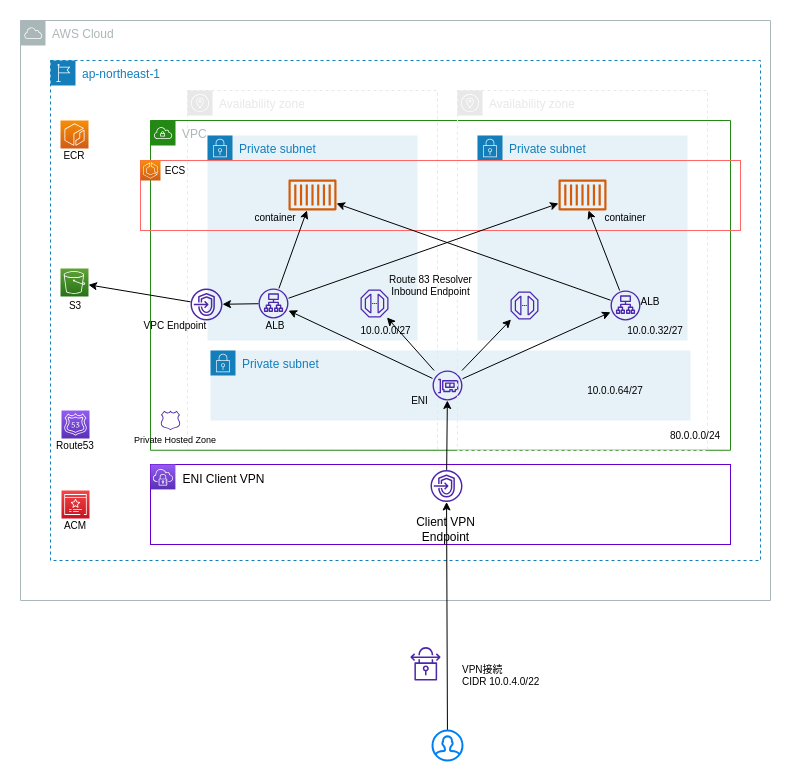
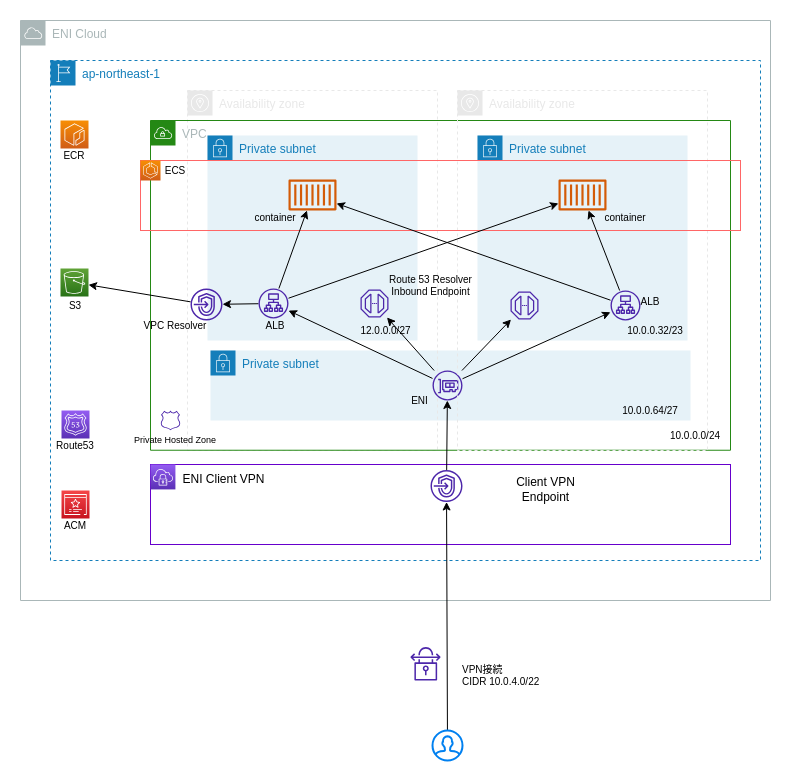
  <mxCell id="0" />
  <mxCell id="1" parent="0" />
  <mxCell id="2" value="Private subnet" style="points=[[0,0],[0.25,0],[0.5,0],[0.75,0],[1,0],[1,0.25],[1,0.5],[1,0.75],[1,1],[0.75,1],[0.5,1],[0.25,1],[0,1],[0,0.75],[0,0.5],[0,0.25]];outlineConnect=0;gradientColor=none;html=1;whiteSpace=wrap;fontSize=12;fontStyle=0;container=1;pointerEvents=0;collapsible=0;recursiveResize=0;shape=mxgraph.aws4.group;grIcon=mxgraph.aws4.group_security_group;grStroke=0;strokeColor=#147EBA;fillColor=#E6F2F8;verticalAlign=top;align=left;spacingLeft=30;fontColor=#147EBA;dashed=0;labelBackgroundColor=none;" parent="1" vertex="1"><mxGeometry x="210" y="350" width="480" height="70" as="geometry" /></mxCell>
- <mxCell id="3" value="AWS Cloud" style="sketch=0;outlineConnect=0;gradientColor=none;html=1;whiteSpace=wrap;fontSize=12;fontStyle=0;shape=mxgraph.aws4.group;grIcon=mxgraph.aws4.group_aws_cloud;strokeColor=#AAB7B8;fillColor=none;verticalAlign=top;align=left;spacingLeft=30;fontColor=#AAB7B8;dashed=0;" parent="1" vertex="1"><mxGeometry x="20" y="20" width="750" height="580" as="geometry" /></mxCell>
+ <mxCell id="3" value="ENI Cloud" style="sketch=0;outlineConnect=0;gradientColor=none;html=1;whiteSpace=wrap;fontSize=12;fontStyle=0;shape=mxgraph.aws4.group;grIcon=mxgraph.aws4.group_aws_cloud;strokeColor=#AAB7B8;fillColor=none;verticalAlign=top;align=left;spacingLeft=30;fontColor=#AAB7B8;dashed=0;" parent="1" vertex="1"><mxGeometry x="20" y="20" width="750" height="580" as="geometry" /></mxCell>
  <mxCell id="4" value="ap-northeast-1" style="points=[[0,0],[0.25,0],[0.5,0],[0.75,0],[1,0],[1,0.25],[1,0.5],[1,0.75],[1,1],[0.75,1],[0.5,1],[0.25,1],[0,1],[0,0.75],[0,0.5],[0,0.25]];outlineConnect=0;gradientColor=none;html=1;whiteSpace=wrap;fontSize=12;fontStyle=0;container=1;pointerEvents=0;collapsible=0;recursiveResize=0;shape=mxgraph.aws4.group;grIcon=mxgraph.aws4.group_region;strokeColor=#147EBA;fillColor=none;verticalAlign=top;align=left;spacingLeft=30;fontColor=#147EBA;dashed=1;" parent="1" vertex="1"><mxGeometry x="50" y="60" width="710" height="500" as="geometry" /></mxCell>
  <mxCell id="5" value="Availability zone" style="sketch=0;outlineConnect=0;gradientColor=none;html=1;whiteSpace=wrap;fontSize=12;fontStyle=0;shape=mxgraph.aws4.group;grIcon=mxgraph.aws4.group_availability_zone;strokeColor=#E8E8E8;fillColor=none;verticalAlign=top;align=left;spacingLeft=30;fontColor=#E8E8E8;dashed=1;" parent="4" vertex="1"><mxGeometry x="137" y="30" width="250" height="360" as="geometry" /></mxCell>
  <mxCell id="6" value="VPC" style="points=[[0,0],[0.25,0],[0.5,0],[0.75,0],[1,0],[1,0.25],[1,0.5],[1,0.75],[1,1],[0.75,1],[0.5,1],[0.25,1],[0,1],[0,0.75],[0,0.5],[0,0.25]];outlineConnect=0;gradientColor=none;html=1;whiteSpace=wrap;fontSize=12;fontStyle=0;container=1;pointerEvents=0;collapsible=0;recursiveResize=0;shape=mxgraph.aws4.group;grIcon=mxgraph.aws4.group_vpc;strokeColor=#248814;fillColor=none;verticalAlign=top;align=left;spacingLeft=30;fontColor=#AAB7B8;dashed=0;labelBackgroundColor=none;" parent="4" vertex="1"><mxGeometry x="100" y="60" width="580" height="329.74" as="geometry" /></mxCell>
  <mxCell id="7" value="" style="sketch=0;outlineConnect=0;fontColor=#232F3E;gradientColor=none;fillColor=#4D27AA;strokeColor=none;dashed=0;verticalLabelPosition=bottom;verticalAlign=top;align=center;html=1;fontSize=12;fontStyle=0;aspect=fixed;pointerEvents=1;shape=mxgraph.aws4.elastic_network_interface;" vertex="1" parent="6"><mxGeometry x="282" y="250" width="30" height="30" as="geometry" /></mxCell>
  <mxCell id="8" value="" style="sketch=0;outlineConnect=0;fontColor=#232F3E;gradientColor=none;fillColor=#4D27AA;strokeColor=none;dashed=0;verticalLabelPosition=bottom;verticalAlign=top;align=center;html=1;fontSize=12;fontStyle=0;aspect=fixed;pointerEvents=1;shape=mxgraph.aws4.hosted_zone;" vertex="1" parent="6"><mxGeometry x="10" y="290" width="20" height="19.74" as="geometry" /></mxCell>
  <mxCell id="9" value="Availability zone" style="sketch=0;outlineConnect=0;gradientColor=none;html=1;whiteSpace=wrap;fontSize=12;fontStyle=0;shape=mxgraph.aws4.group;grIcon=mxgraph.aws4.group_availability_zone;strokeColor=#E8E8E8;fillColor=none;verticalAlign=top;align=left;spacingLeft=30;fontColor=#E8E8E8;dashed=1;" parent="4" vertex="1"><mxGeometry x="407" y="30" width="250" height="360" as="geometry" /></mxCell>
  <mxCell id="10" value="Private subnet" style="points=[[0,0],[0.25,0],[0.5,0],[0.75,0],[1,0],[1,0.25],[1,0.5],[1,0.75],[1,1],[0.75,1],[0.5,1],[0.25,1],[0,1],[0,0.75],[0,0.5],[0,0.25]];outlineConnect=0;gradientColor=none;html=1;whiteSpace=wrap;fontSize=12;fontStyle=0;container=1;pointerEvents=0;collapsible=0;recursiveResize=0;shape=mxgraph.aws4.group;grIcon=mxgraph.aws4.group_security_group;grStroke=0;strokeColor=#147EBA;fillColor=#E6F2F8;verticalAlign=top;align=left;spacingLeft=30;fontColor=#147EBA;dashed=0;" parent="4" vertex="1"><mxGeometry x="157" y="75" width="210" height="205" as="geometry" /></mxCell>
  <mxCell id="11" value="ALB" style="text;html=1;strokeColor=none;fillColor=none;align=center;verticalAlign=middle;whiteSpace=wrap;rounded=0;fontColor=#000000;fontSize=10;" parent="10" vertex="1"><mxGeometry x="48" y="177.5" width="40" height="25" as="geometry" /></mxCell>
  <mxCell id="12" value="" style="rounded=0;whiteSpace=wrap;html=1;fillColor=none;strokeColor=#6600CC;fontSize=10;" parent="4" vertex="1"><mxGeometry x="100" y="404" width="580" height="80" as="geometry" /></mxCell>
  <mxCell id="13" value="" style="sketch=0;outlineConnect=0;fontColor=#232F3E;gradientColor=none;fillColor=#4D27AA;strokeColor=none;dashed=0;verticalLabelPosition=bottom;verticalAlign=top;align=center;html=1;fontSize=12;fontStyle=0;aspect=fixed;pointerEvents=1;shape=mxgraph.aws4.endpoints;" parent="12" vertex="1"><mxGeometry x="279.996" y="5.48" width="32.001" height="32.001" as="geometry" /></mxCell>
  <mxCell id="14" value="" style="sketch=0;points=[[0,0,0],[0.25,0,0],[0.5,0,0],[0.75,0,0],[1,0,0],[0,1,0],[0.25,1,0],[0.5,1,0],[0.75,1,0],[1,1,0],[0,0.25,0],[0,0.5,0],[0,0.75,0],[1,0.25,0],[1,0.5,0],[1,0.75,0]];outlineConnect=0;fontColor=#232F3E;gradientColor=#945DF2;gradientDirection=north;fillColor=#5A30B5;strokeColor=#ffffff;dashed=0;verticalLabelPosition=bottom;verticalAlign=top;align=center;html=1;fontSize=12;fontStyle=0;aspect=fixed;shape=mxgraph.aws4.resourceIcon;resIcon=mxgraph.aws4.client_vpn;" parent="12" vertex="1"><mxGeometry x="-0.004" width="24.923" height="24.923" as="geometry" /></mxCell>
  <mxCell id="15" value="ENI Client VPN" style="text;html=1;strokeColor=none;fillColor=none;align=center;verticalAlign=middle;whiteSpace=wrap;rounded=0;fontColor=#000000;" parent="12" vertex="1"><mxGeometry x="26.77" width="93.23" height="30" as="geometry" /></mxCell>
- <mxCell id="16" value="Client VPN Endpoint" style="text;html=1;strokeColor=none;fillColor=none;align=center;verticalAlign=middle;whiteSpace=wrap;rounded=0;fontColor=#000000;" parent="12" vertex="1"><mxGeometry x="242.462" y="50" width="107.077" height="30" as="geometry" /></mxCell>
+ <mxCell id="16" value="Client VPN Endpoint" style="text;html=1;strokeColor=none;fillColor=none;align=center;verticalAlign=middle;whiteSpace=wrap;rounded=0;fontColor=#000000;" parent="12" vertex="1"><mxGeometry x="342.462" y="10" width="107.077" height="30" as="geometry" /></mxCell>
  <mxCell id="17" value="Private subnet" style="points=[[0,0],[0.25,0],[0.5,0],[0.75,0],[1,0],[1,0.25],[1,0.5],[1,0.75],[1,1],[0.75,1],[0.5,1],[0.25,1],[0,1],[0,0.75],[0,0.5],[0,0.25]];outlineConnect=0;gradientColor=none;html=1;whiteSpace=wrap;fontSize=12;fontStyle=0;container=1;pointerEvents=0;collapsible=0;recursiveResize=0;shape=mxgraph.aws4.group;grIcon=mxgraph.aws4.group_security_group;grStroke=0;strokeColor=#147EBA;fillColor=#E6F2F8;verticalAlign=top;align=left;spacingLeft=30;fontColor=#147EBA;dashed=0;" parent="4" vertex="1"><mxGeometry x="427" y="75" width="210" height="205" as="geometry" /></mxCell>
  <mxCell id="18" value="" style="sketch=0;outlineConnect=0;fontColor=#232F3E;gradientColor=none;fillColor=#4D27AA;strokeColor=none;dashed=0;verticalLabelPosition=bottom;verticalAlign=top;align=center;html=1;fontSize=12;fontStyle=0;aspect=fixed;pointerEvents=1;shape=mxgraph.aws4.endpoint;" vertex="1" parent="17"><mxGeometry x="33.0" y="156" width="28" height="28" as="geometry" /></mxCell>
  <mxCell id="19" value="" style="rounded=0;whiteSpace=wrap;html=1;labelBackgroundColor=none;strokeColor=#FF6666;fontColor=#000000;fillColor=none;" parent="4" vertex="1"><mxGeometry x="90" y="100" width="600" height="70" as="geometry" /></mxCell>
  <mxCell id="20" value="" style="sketch=0;points=[[0,0,0],[0.25,0,0],[0.5,0,0],[0.75,0,0],[1,0,0],[0,1,0],[0.25,1,0],[0.5,1,0],[0.75,1,0],[1,1,0],[0,0.25,0],[0,0.5,0],[0,0.75,0],[1,0.25,0],[1,0.5,0],[1,0.75,0]];outlineConnect=0;fontColor=#232F3E;gradientColor=#F78E04;gradientDirection=north;fillColor=#D05C17;strokeColor=#ffffff;dashed=0;verticalLabelPosition=bottom;verticalAlign=top;align=center;html=1;fontSize=12;fontStyle=0;aspect=fixed;shape=mxgraph.aws4.resourceIcon;resIcon=mxgraph.aws4.ecs;labelBackgroundColor=none;" parent="4" vertex="1"><mxGeometry x="90" y="100" width="20" height="20" as="geometry" /></mxCell>
  <mxCell id="21" value="ECS" style="text;html=1;strokeColor=none;fillColor=none;align=center;verticalAlign=middle;whiteSpace=wrap;rounded=0;fontColor=#000000;fontSize=10;" parent="4" vertex="1"><mxGeometry x="110" y="100" width="30" height="20" as="geometry" /></mxCell>
  <mxCell id="22" value="" style="sketch=0;outlineConnect=0;fontColor=#232F3E;gradientColor=none;fillColor=#D45B07;strokeColor=none;dashed=0;verticalLabelPosition=bottom;verticalAlign=top;align=center;html=1;fontSize=12;fontStyle=0;aspect=fixed;pointerEvents=1;shape=mxgraph.aws4.container_1;labelBackgroundColor=none;" parent="4" vertex="1"><mxGeometry x="238" y="119" width="48" height="31" as="geometry" /></mxCell>
  <mxCell id="23" value="" style="sketch=0;outlineConnect=0;fontColor=#232F3E;gradientColor=none;fillColor=#D45B07;strokeColor=none;dashed=0;verticalLabelPosition=bottom;verticalAlign=top;align=center;html=1;fontSize=12;fontStyle=0;aspect=fixed;pointerEvents=1;shape=mxgraph.aws4.container_1;labelBackgroundColor=none;" parent="4" vertex="1"><mxGeometry x="508" y="119" width="48" height="31" as="geometry" /></mxCell>
  <mxCell id="24" value="S3" style="text;html=1;strokeColor=none;fillColor=none;align=center;verticalAlign=middle;whiteSpace=wrap;rounded=0;fontColor=#000000;fontSize=10;" parent="4" vertex="1"><mxGeometry x="5" y="230" width="40" height="30" as="geometry" /></mxCell>
- <mxCell id="25" value="VPC Endpoint" style="text;html=1;strokeColor=none;fillColor=none;align=center;verticalAlign=middle;whiteSpace=wrap;rounded=0;fontColor=#000000;fontSize=10;" parent="4" vertex="1"><mxGeometry x="85" y="250" width="80" height="30" as="geometry" /></mxCell>
- <mxCell id="26" value="80.0.0.0/24" style="text;html=1;strokeColor=none;fillColor=none;align=center;verticalAlign=middle;whiteSpace=wrap;rounded=0;fontColor=#000000;fontSize=10;" parent="4" vertex="1"><mxGeometry x="610" y="370" width="70" height="10" as="geometry" /></mxCell>
- <mxCell id="27" value="10.0.0.32/27" style="text;html=1;strokeColor=none;fillColor=none;align=center;verticalAlign=middle;whiteSpace=wrap;rounded=0;fontColor=#000000;fontSize=10;" parent="4" vertex="1"><mxGeometry x="570" y="260" width="70" height="20" as="geometry" /></mxCell>
- <mxCell id="28" value="10.0.0.0/27" style="text;html=1;strokeColor=none;fillColor=none;align=center;verticalAlign=middle;whiteSpace=wrap;rounded=0;fontColor=#000000;fontSize=10;" parent="4" vertex="1"><mxGeometry x="304" y="260" width="63" height="20" as="geometry" /></mxCell>
+ <mxCell id="25" value="VPC Resolver" style="text;html=1;strokeColor=none;fillColor=none;align=center;verticalAlign=middle;whiteSpace=wrap;rounded=0;fontColor=#000000;fontSize=10;" parent="4" vertex="1"><mxGeometry x="85" y="250" width="80" height="30" as="geometry" /></mxCell>
+ <mxCell id="26" value="10.0.0.0/24" style="text;html=1;strokeColor=none;fillColor=none;align=center;verticalAlign=middle;whiteSpace=wrap;rounded=0;fontColor=#000000;fontSize=10;" parent="4" vertex="1"><mxGeometry x="610" y="370" width="70" height="10" as="geometry" /></mxCell>
+ <mxCell id="27" value="10.0.0.32/23" style="text;html=1;strokeColor=none;fillColor=none;align=center;verticalAlign=middle;whiteSpace=wrap;rounded=0;fontColor=#000000;fontSize=10;" parent="4" vertex="1"><mxGeometry x="570" y="260" width="70" height="20" as="geometry" /></mxCell>
+ <mxCell id="28" value="12.0.0.0/27" style="text;html=1;strokeColor=none;fillColor=none;align=center;verticalAlign=middle;whiteSpace=wrap;rounded=0;fontColor=#000000;fontSize=10;" parent="4" vertex="1"><mxGeometry x="304" y="260" width="63" height="20" as="geometry" /></mxCell>
  <mxCell id="29" style="edgeStyle=none;html=1;strokeColor=#000000;fontColor=#000000;" parent="4" source="45" target="22" edge="1"><mxGeometry relative="1" as="geometry" /></mxCell>
  <mxCell id="30" style="edgeStyle=none;html=1;strokeColor=#000000;fontColor=#000000;" parent="4" source="45" target="23" edge="1"><mxGeometry relative="1" as="geometry" /></mxCell>
- <mxCell id="31" value="10.0.0.64/27" style="text;html=1;strokeColor=none;fillColor=none;align=center;verticalAlign=middle;whiteSpace=wrap;rounded=0;fontColor=#000000;fontSize=10;" parent="4" vertex="1"><mxGeometry x="525" y="320" width="80" height="20" as="geometry" /></mxCell>
+ <mxCell id="31" value="10.0.0.64/27" style="text;html=1;strokeColor=none;fillColor=none;align=center;verticalAlign=middle;whiteSpace=wrap;rounded=0;fontColor=#000000;fontSize=10;" parent="4" vertex="1"><mxGeometry x="560" y="340" width="80" height="20" as="geometry" /></mxCell>
  <mxCell id="32" style="edgeStyle=none;html=1;strokeColor=#000000;fontColor=#000000;" parent="4" source="45" target="35" edge="1"><mxGeometry relative="1" as="geometry" /></mxCell>
  <mxCell id="33" style="edgeStyle=none;html=1;strokeColor=#000000;" edge="1" parent="4" source="13" target="7"><mxGeometry relative="1" as="geometry" /></mxCell>
  <mxCell id="34" value="ENI" style="text;html=1;strokeColor=none;fillColor=none;align=center;verticalAlign=middle;whiteSpace=wrap;rounded=0;fontColor=#000000;fontSize=10;" vertex="1" parent="4"><mxGeometry x="352" y="330" width="35" height="20" as="geometry" /></mxCell>
  <mxCell id="35" value="" style="sketch=0;outlineConnect=0;fontColor=#232F3E;gradientColor=none;fillColor=#4D27AA;strokeColor=none;dashed=0;verticalLabelPosition=bottom;verticalAlign=top;align=center;html=1;fontSize=12;fontStyle=0;aspect=fixed;pointerEvents=1;shape=mxgraph.aws4.endpoints;" parent="4" vertex="1"><mxGeometry x="139.996" y="228" width="32.001" height="32.001" as="geometry" /></mxCell>
  <mxCell id="36" style="edgeStyle=none;html=1;strokeColor=#000000;" edge="1" parent="4" source="7" target="45"><mxGeometry relative="1" as="geometry" /></mxCell>
  <mxCell id="37" style="edgeStyle=none;html=1;strokeColor=#000000;" edge="1" parent="4" source="7" target="50"><mxGeometry relative="1" as="geometry" /></mxCell>
  <mxCell id="38" style="edgeStyle=none;html=1;strokeColor=#000000;" edge="1" parent="4" source="50" target="22"><mxGeometry relative="1" as="geometry" /></mxCell>
  <mxCell id="39" style="edgeStyle=none;html=1;strokeColor=#000000;" edge="1" parent="4" source="50" target="23"><mxGeometry relative="1" as="geometry" /></mxCell>
  <mxCell id="40" value="container" style="text;html=1;strokeColor=none;fillColor=none;align=center;verticalAlign=middle;whiteSpace=wrap;rounded=0;fontColor=#000000;fontSize=10;" vertex="1" parent="4"><mxGeometry x="190" y="142" width="70" height="30" as="geometry" /></mxCell>
  <mxCell id="41" value="container" style="text;html=1;strokeColor=none;fillColor=none;align=center;verticalAlign=middle;whiteSpace=wrap;rounded=0;fontColor=#000000;fontSize=10;" vertex="1" parent="4"><mxGeometry x="540" y="142" width="70" height="30" as="geometry" /></mxCell>
  <mxCell id="42" value="" style="sketch=0;points=[[0,0,0],[0.25,0,0],[0.5,0,0],[0.75,0,0],[1,0,0],[0,1,0],[0.25,1,0],[0.5,1,0],[0.75,1,0],[1,1,0],[0,0.25,0],[0,0.5,0],[0,0.75,0],[1,0.25,0],[1,0.5,0],[1,0.75,0]];outlineConnect=0;fontColor=#232F3E;gradientColor=#945DF2;gradientDirection=north;fillColor=#5A30B5;strokeColor=#ffffff;dashed=0;verticalLabelPosition=bottom;verticalAlign=top;align=center;html=1;fontSize=12;fontStyle=0;aspect=fixed;shape=mxgraph.aws4.resourceIcon;resIcon=mxgraph.aws4.route_53;" vertex="1" parent="4"><mxGeometry x="11" y="350" width="28" height="28" as="geometry" /></mxCell>
  <mxCell id="43" value="Private Hosted Zone" style="text;html=1;strokeColor=none;fillColor=none;align=center;verticalAlign=middle;whiteSpace=wrap;rounded=0;fontColor=#000000;fontSize=9;" vertex="1" parent="4"><mxGeometry x="80" y="370" width="90" height="20" as="geometry" /></mxCell>
  <mxCell id="44" value="Route53" style="text;html=1;strokeColor=none;fillColor=none;align=center;verticalAlign=middle;whiteSpace=wrap;rounded=0;fontColor=#000000;fontSize=10;" vertex="1" parent="4"><mxGeometry y="370" width="50" height="30" as="geometry" /></mxCell>
  <mxCell id="45" value="" style="sketch=0;outlineConnect=0;fontColor=#232F3E;gradientColor=none;fillColor=#4D27AA;strokeColor=none;dashed=0;verticalLabelPosition=bottom;verticalAlign=top;align=center;html=1;fontSize=12;fontStyle=0;aspect=fixed;pointerEvents=1;shape=mxgraph.aws4.application_load_balancer;labelBackgroundColor=none;" parent="4" vertex="1"><mxGeometry x="208" y="228" width="30" height="30" as="geometry" /></mxCell>
  <mxCell id="46" value="ALB" style="text;html=1;strokeColor=none;fillColor=none;align=center;verticalAlign=middle;whiteSpace=wrap;rounded=0;fontColor=#000000;fontSize=10;" vertex="1" parent="4"><mxGeometry x="580" y="228" width="40" height="25" as="geometry" /></mxCell>
  <mxCell id="47" style="edgeStyle=none;html=1;strokeColor=#000000;fontSize=10;" edge="1" parent="4" source="7" target="49"><mxGeometry relative="1" as="geometry" /></mxCell>
  <mxCell id="48" style="edgeStyle=none;html=1;strokeColor=#000000;fontSize=10;" edge="1" parent="4" source="7" target="18"><mxGeometry relative="1" as="geometry" /></mxCell>
  <mxCell id="49" value="" style="sketch=0;outlineConnect=0;fontColor=#232F3E;gradientColor=none;fillColor=#4D27AA;strokeColor=none;dashed=0;verticalLabelPosition=bottom;verticalAlign=top;align=center;html=1;fontSize=12;fontStyle=0;aspect=fixed;pointerEvents=1;shape=mxgraph.aws4.endpoint;" vertex="1" parent="4"><mxGeometry x="310" y="229" width="28" height="28" as="geometry" /></mxCell>
  <mxCell id="50" value="" style="sketch=0;outlineConnect=0;fontColor=#232F3E;gradientColor=none;fillColor=#4D27AA;strokeColor=none;dashed=0;verticalLabelPosition=bottom;verticalAlign=top;align=center;html=1;fontSize=12;fontStyle=0;aspect=fixed;pointerEvents=1;shape=mxgraph.aws4.application_load_balancer;labelBackgroundColor=none;" vertex="1" parent="4"><mxGeometry x="560" y="230" width="30" height="30" as="geometry" /></mxCell>
- <mxCell id="51" value="Route 83 Resolver Inbound Endpoint" style="text;html=1;strokeColor=none;fillColor=none;align=center;verticalAlign=middle;whiteSpace=wrap;rounded=0;fontColor=#000000;fontSize=10;" vertex="1" parent="4"><mxGeometry x="332.5" y="212.37" width="94.5" height="25" as="geometry" /></mxCell>
+ <mxCell id="51" value="Route 53 Resolver Inbound Endpoint" style="text;html=1;strokeColor=none;fillColor=none;align=center;verticalAlign=middle;whiteSpace=wrap;rounded=0;fontColor=#000000;fontSize=10;" vertex="1" parent="4"><mxGeometry x="332.5" y="212.37" width="94.5" height="25" as="geometry" /></mxCell>
  <mxCell id="52" value="" style="sketch=0;points=[[0,0,0],[0.25,0,0],[0.5,0,0],[0.75,0,0],[1,0,0],[0,1,0],[0.25,1,0],[0.5,1,0],[0.75,1,0],[1,1,0],[0,0.25,0],[0,0.5,0],[0,0.75,0],[1,0.25,0],[1,0.5,0],[1,0.75,0]];outlineConnect=0;fontColor=#232F3E;gradientColor=#F54749;gradientDirection=north;fillColor=#C7131F;strokeColor=#ffffff;dashed=0;verticalLabelPosition=bottom;verticalAlign=top;align=center;html=1;fontSize=12;fontStyle=0;aspect=fixed;shape=mxgraph.aws4.resourceIcon;resIcon=mxgraph.aws4.certificate_manager_3;" vertex="1" parent="4"><mxGeometry x="11" y="430" width="28" height="28" as="geometry" /></mxCell>
  <mxCell id="53" value="ACM" style="text;html=1;strokeColor=none;fillColor=none;align=center;verticalAlign=middle;whiteSpace=wrap;rounded=0;fontColor=#000000;fontSize=10;" vertex="1" parent="4"><mxGeometry x="5" y="450" width="40" height="30" as="geometry" /></mxCell>
  <mxCell id="54" style="edgeStyle=none;html=1;strokeColor=#000000;fontColor=#000000;" parent="1" source="55" target="13" edge="1"><mxGeometry relative="1" as="geometry" /></mxCell>
  <mxCell id="55" value="" style="html=1;verticalLabelPosition=bottom;align=center;labelBackgroundColor=#ffffff;verticalAlign=top;strokeWidth=2;strokeColor=#0080F0;shadow=0;dashed=0;shape=mxgraph.ios7.icons.user;fontColor=#000000;fillColor=none;" parent="1" vertex="1"><mxGeometry x="432" y="730" width="30" height="30" as="geometry" /></mxCell>
  <mxCell id="56" value="" style="sketch=0;outlineConnect=0;fontColor=#232F3E;gradientColor=none;fillColor=#4D27AA;strokeColor=none;dashed=0;verticalLabelPosition=bottom;verticalAlign=top;align=center;html=1;fontSize=12;fontStyle=0;aspect=fixed;pointerEvents=1;shape=mxgraph.aws4.vpn_connection;" parent="1" vertex="1"><mxGeometry x="410" y="646.57" width="30" height="33.43" as="geometry" /></mxCell>
  <mxCell id="57" value="VPN接続&lt;br style=&quot;font-size: 10px;&quot;&gt;CIDR 10.0.4.0/22" style="text;html=1;strokeColor=none;fillColor=none;align=left;verticalAlign=middle;whiteSpace=wrap;rounded=0;fontColor=#000000;fontSize=10;" parent="1" vertex="1"><mxGeometry x="460" y="660" width="120" height="30" as="geometry" /></mxCell>
  <mxCell id="58" value="" style="sketch=0;points=[[0,0,0],[0.25,0,0],[0.5,0,0],[0.75,0,0],[1,0,0],[0,1,0],[0.25,1,0],[0.5,1,0],[0.75,1,0],[1,1,0],[0,0.25,0],[0,0.5,0],[0,0.75,0],[1,0.25,0],[1,0.5,0],[1,0.75,0]];outlineConnect=0;fontColor=#232F3E;gradientColor=#60A337;gradientDirection=north;fillColor=#277116;strokeColor=#ffffff;dashed=0;verticalLabelPosition=bottom;verticalAlign=top;align=center;html=1;fontSize=12;fontStyle=0;aspect=fixed;shape=mxgraph.aws4.resourceIcon;resIcon=mxgraph.aws4.s3;labelBackgroundColor=none;" parent="1" vertex="1"><mxGeometry x="60" y="268" width="28" height="28" as="geometry" /></mxCell>
  <mxCell id="59" value="" style="sketch=0;points=[[0,0,0],[0.25,0,0],[0.5,0,0],[0.75,0,0],[1,0,0],[0,1,0],[0.25,1,0],[0.5,1,0],[0.75,1,0],[1,1,0],[0,0.25,0],[0,0.5,0],[0,0.75,0],[1,0.25,0],[1,0.5,0],[1,0.75,0]];outlineConnect=0;fontColor=#232F3E;gradientColor=#F78E04;gradientDirection=north;fillColor=#D05C17;strokeColor=#ffffff;dashed=0;verticalLabelPosition=bottom;verticalAlign=top;align=center;html=1;fontSize=12;fontStyle=0;aspect=fixed;shape=mxgraph.aws4.resourceIcon;resIcon=mxgraph.aws4.ecr;labelBackgroundColor=none;" parent="1" vertex="1"><mxGeometry x="60" y="120" width="28" height="28" as="geometry" /></mxCell>
  <mxCell id="60" value="ECR" style="text;html=1;strokeColor=none;fillColor=none;align=center;verticalAlign=middle;whiteSpace=wrap;rounded=0;fontColor=#000000;fontSize=10;" parent="1" vertex="1"><mxGeometry x="54" y="140" width="40" height="30" as="geometry" /></mxCell>
  <mxCell id="61" style="edgeStyle=none;html=1;strokeColor=#000000;fontSize=10;" edge="1" parent="1" source="35" target="58"><mxGeometry relative="1" as="geometry" /></mxCell>
